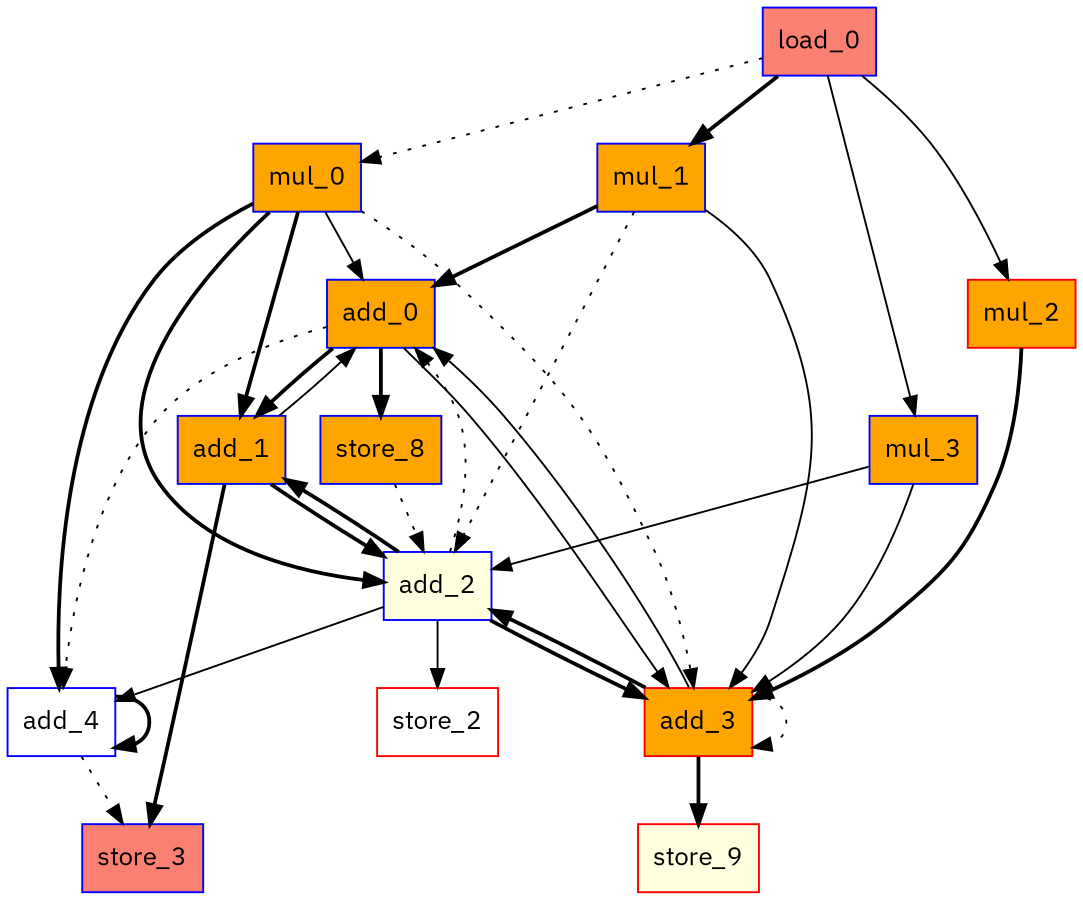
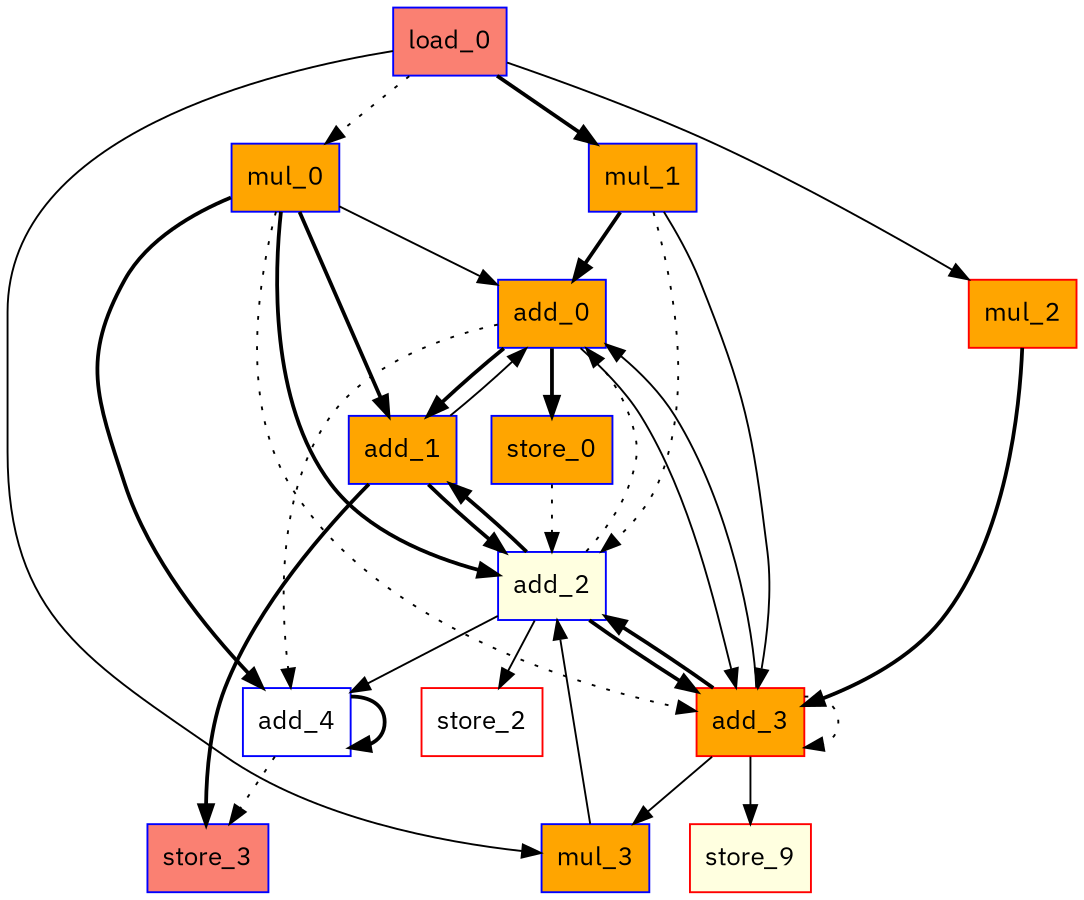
  digraph {
    fontname="IBM Plex Sans"
    node [color=blue fillcolor=orange fontname="IBM Plex Sans" shape=rectangle style=filled]
    edge [fontname="IBM Plex Sans" style=bold]
    n1 [label=add_0]
    n2 [label=add_1]
    n3 [color=red label=add_3]
    n4 [fillcolor=white label=add_4]
-   n5 [label=store_8]
+   n5 [label=store_0]
    n6 [fillcolor=lightyellow label=add_2]
    n7 [fillcolor=salmon label=store_3]
    n8 [color=red fillcolor=lightyellow label=store_9]
    n9 [color=red fillcolor=white label=store_2]
    n10 [label=mul_0]
    n11 [label=mul_1]
    n12 [color=red label=mul_2]
    n13 [label=mul_3]
    n14 [fillcolor=salmon label=load_0]
    n1 -> n2
    n1 -> n3 [style=solid]
    n1 -> n4 [style=dotted]
    n1 -> n5
    n2 -> n1 [style=solid]
    n2 -> n6
    n2 -> n7
    n3 -> n1 [style=solid]
    n3 -> n3 [style=dotted]
    n3 -> n6
-   n3 -> n8
+   n3 -> n8 [style=solid]
    n4 -> n4
    n4 -> n7 [style=dotted]
    n5 -> n6 [style=dotted]
    n6 -> n1 [style=dotted]
    n6 -> n2
    n6 -> n3
    n6 -> n4 [style=solid]
    n6 -> n9 [style=solid]
    n10 -> n1 [style=solid]
    n10 -> n2
    n10 -> n3 [style=dotted]
    n10 -> n4
    n10 -> n6
    n11 -> n1
    n11 -> n3 [style=solid]
    n11 -> n6 [style=dotted]
    n12 -> n3
-   n13 -> n3 [style=solid]
+   n3 -> n13 [style=solid]
    n13 -> n6 [style=solid]
    n14 -> n10 [style=dotted]
    n14 -> n11
    n14 -> n12 [style=solid]
    n14 -> n13 [style=solid]
  }
